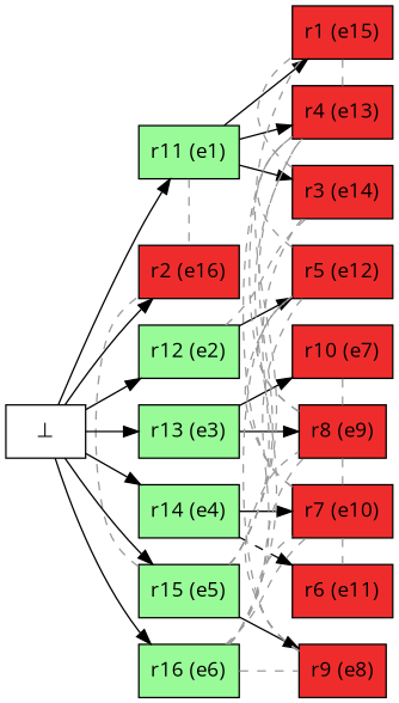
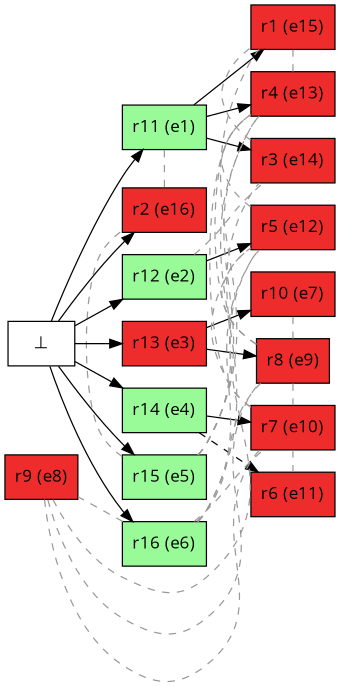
  digraph {
    fontname="Open Sans"
    rankdir=LR
    node [fillcolor=firebrick2 fontname="Open Sans" shape=box style=filled]
    edge [fontname="Open Sans" arrowhead=none color=gray60 constraint=false style=dashed]
    n1 [fillcolor=palegreen label="r11 (e1)"]
    n2 [label="r1 (e15)"]
    n3 [label="r4 (e13)"]
    n4 [label="r3 (e14)"]
    n5 [label="r2 (e16)"]
    n6 [fillcolor=palegreen label="r12 (e2)"]
    n7 [label="r5 (e12)"]
-   n8 [fillcolor=palegreen label="r13 (e3)"]
+   n8 [label="r13 (e3)"]
    n9 [label="r10 (e7)"]
    n10 [label="r8 (e9)"]
    n11 [label="r7 (e10)"]
    n12 [label="r6 (e11)"]
    n13 [fillcolor=palegreen label="r14 (e4)"]
    n14 [fillcolor=palegreen label="r15 (e5)"]
    n15 [label="r9 (e8)"]
    n16 [fillcolor=white label="⊥"]
    n17 [fillcolor=palegreen label="r16 (e6)"]
    n1 -> n2 [arrowhead="" color="" constraint="" style=""]
    n1 -> n3 [arrowhead="" color="" constraint="" style=""]
    n1 -> n4 [arrowhead="" color="" constraint="" style=""]
    n1 -> n5
    n3 -> n2
    n4 -> n2
    n6 -> n4
    n6 -> n7 [arrowhead="" color="" constraint="" style=""]
    n7 -> n3
    n8 -> n9 [arrowhead="" color="" constraint="" style=""]
    n8 -> n10 [arrowhead="" color="" constraint="" style=""]
    n9 -> n10
    n10 -> n3
    n10 -> n7
    n10 -> n11
    n11 -> n3
    n11 -> n7
    n11 -> n12
    n13 -> n11 [arrowhead="" color="" constraint="" style=""]
    n13 -> n12 [arrowhead="" color="" constraint=""]
    n14 -> n2
    n14 -> n3
    n14 -> n4
    n14 -> n5
-   n14 -> n15 [arrowhead="" color="" constraint="" style=""]
    n15 -> n7
    n15 -> n10
    n15 -> n11
    n16 -> n1 [arrowhead="" color="" constraint="" style=""]
    n16 -> n5 [arrowhead="" color="" constraint="" style=""]
    n16 -> n6 [arrowhead="" color="" constraint="" style=""]
    n16 -> n8 [arrowhead="" color="" constraint="" style=""]
    n16 -> n13 [arrowhead="" color="" constraint="" style=""]
    n16 -> n14 [arrowhead="" color="" constraint="" style=""]
    n16 -> n17 [arrowhead="" color="" constraint="" style=""]
    n17 -> n3
    n17 -> n7
    n17 -> n10
    n17 -> n11
    n17 -> n15
  }
